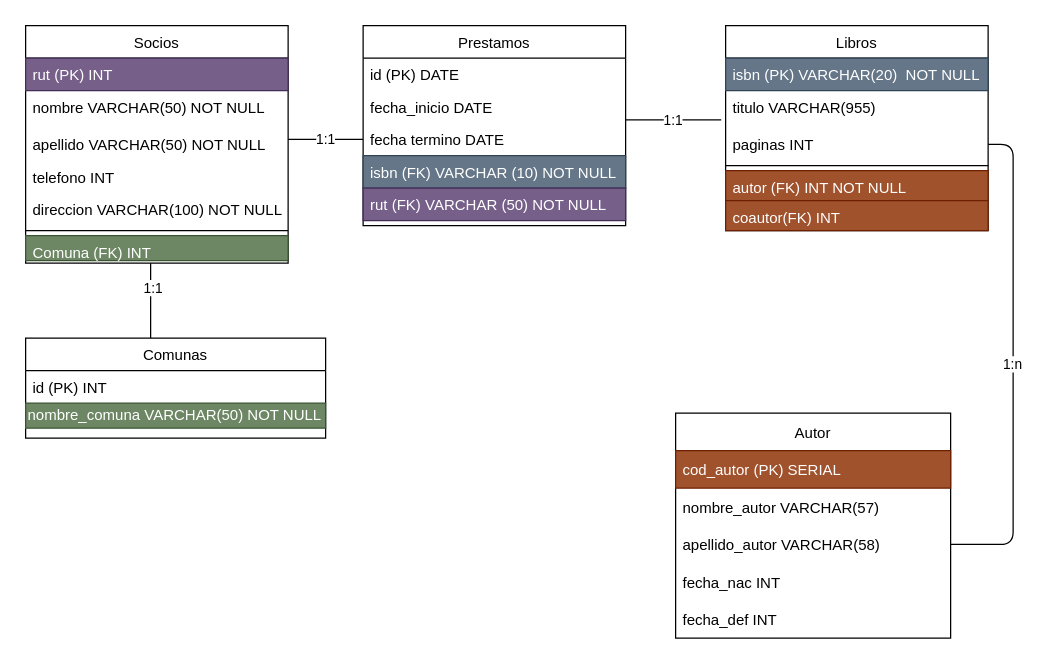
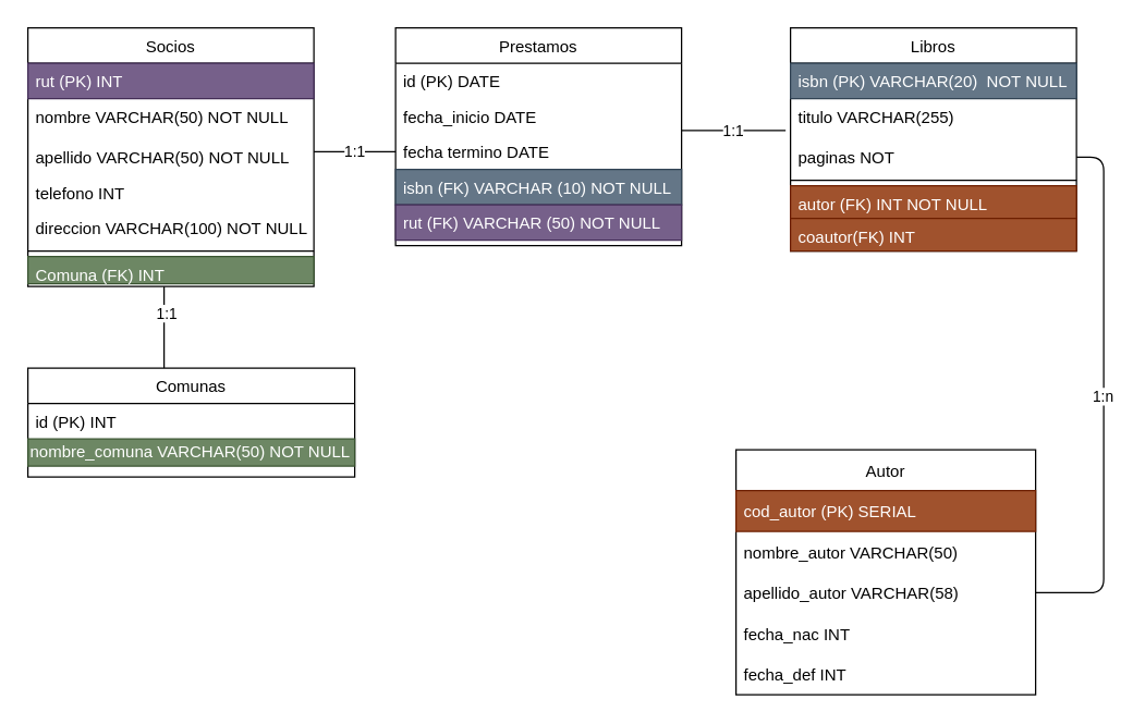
  <mxCell id="0" />
  <mxCell id="1" parent="0" />
  <mxCell id="2" value="Prestamos" style="swimlane;fontStyle=0;align=center;verticalAlign=top;childLayout=stackLayout;horizontal=1;startSize=26;horizontalStack=0;resizeParent=1;resizeLast=0;collapsible=1;marginBottom=0;rounded=0;shadow=0;strokeWidth=1;" parent="1" vertex="1"><mxGeometry x="290" y="20" width="210" height="160" as="geometry"><mxRectangle x="230" y="140" width="160" height="26" as="alternateBounds" /></mxGeometry></mxCell>
  <mxCell id="3" value="id (PK) DATE" style="text;align=left;verticalAlign=top;spacingLeft=4;spacingRight=4;overflow=hidden;rotatable=0;points=[[0,0.5],[1,0.5]];portConstraint=eastwest;" parent="2" vertex="1"><mxGeometry y="26" width="210" height="26" as="geometry" /></mxCell>
  <mxCell id="4" value="fecha_inicio DATE" style="text;align=left;verticalAlign=top;spacingLeft=4;spacingRight=4;overflow=hidden;rotatable=0;points=[[0,0.5],[1,0.5]];portConstraint=eastwest;rounded=0;shadow=0;html=0;" parent="2" vertex="1"><mxGeometry y="52" width="210" height="26" as="geometry" /></mxCell>
  <mxCell id="5" value="fecha termino DATE" style="text;align=left;verticalAlign=top;spacingLeft=4;spacingRight=4;overflow=hidden;rotatable=0;points=[[0,0.5],[1,0.5]];portConstraint=eastwest;rounded=0;shadow=0;html=0;strokeColor=none;" parent="2" vertex="1"><mxGeometry y="78" width="210" height="26" as="geometry" /></mxCell>
  <mxCell id="6" value="" style="endArrow=none;html=1;strokeColor=default;endFill=0;exitX=1;exitY=0.346;exitDx=0;exitDy=0;exitPerimeter=0;" parent="2" source="26" edge="1"><mxGeometry relative="1" as="geometry"><mxPoint x="-50" y="90.5" as="sourcePoint" /><mxPoint y="91" as="targetPoint" /></mxGeometry></mxCell>
  <mxCell id="7" value="1:1" style="edgeLabel;resizable=0;html=1;align=center;verticalAlign=middle;strokeColor=default;fillColor=none;" parent="6" connectable="0" vertex="1"><mxGeometry relative="1" as="geometry" /></mxCell>
  <mxCell id="8" value="isbn (FK) VARCHAR (10) NOT NULL" style="text;align=left;verticalAlign=top;spacingLeft=4;spacingRight=4;overflow=hidden;rotatable=0;points=[[0,0.5],[1,0.5]];portConstraint=eastwest;rounded=0;shadow=0;html=0;strokeColor=#314354;fillColor=#647687;fontColor=#ffffff;" parent="2" vertex="1"><mxGeometry y="104" width="210" height="26" as="geometry" /></mxCell>
  <mxCell id="9" value="rut (FK) VARCHAR (50) NOT NULL" style="text;align=left;verticalAlign=top;spacingLeft=4;spacingRight=4;overflow=hidden;rotatable=0;points=[[0,0.5],[1,0.5]];portConstraint=eastwest;rounded=0;shadow=0;html=0;strokeColor=#432D57;fillColor=#76608a;fontColor=#ffffff;" parent="2" vertex="1"><mxGeometry y="130" width="210" height="26" as="geometry" /></mxCell>
  <mxCell id="10" value="Libros" style="swimlane;fontStyle=0;align=center;verticalAlign=top;childLayout=stackLayout;horizontal=1;startSize=26;horizontalStack=0;resizeParent=1;resizeLast=0;collapsible=1;marginBottom=0;rounded=0;shadow=0;strokeWidth=1;" parent="1" vertex="1"><mxGeometry x="580" y="20" width="210" height="164" as="geometry"><mxRectangle x="550" y="140" width="160" height="26" as="alternateBounds" /></mxGeometry></mxCell>
  <mxCell id="11" value="isbn (PK) VARCHAR(20)  NOT NULL" style="text;align=left;verticalAlign=top;spacingLeft=4;spacingRight=4;overflow=hidden;rotatable=0;points=[[0,0.5],[1,0.5]];portConstraint=eastwest;strokeColor=#314354;fillColor=#647687;fontColor=#ffffff;" parent="10" vertex="1"><mxGeometry y="26" width="210" height="26" as="geometry" /></mxCell>
- <mxCell id="12" value="titulo VARCHAR(955)" style="text;align=left;verticalAlign=top;spacingLeft=4;spacingRight=4;overflow=hidden;rotatable=0;points=[[0,0.5],[1,0.5]];portConstraint=eastwest;" parent="10" vertex="1"><mxGeometry y="52" width="210" height="30" as="geometry" /></mxCell>
- <mxCell id="13" value="paginas INT" style="text;align=left;verticalAlign=top;spacingLeft=4;spacingRight=4;overflow=hidden;rotatable=0;points=[[0,0.5],[1,0.5]];portConstraint=eastwest;rounded=0;shadow=0;html=0;" parent="10" vertex="1"><mxGeometry y="82" width="210" height="26" as="geometry" /></mxCell>
+ <mxCell id="12" value="titulo VARCHAR(255)" style="text;align=left;verticalAlign=top;spacingLeft=4;spacingRight=4;overflow=hidden;rotatable=0;points=[[0,0.5],[1,0.5]];portConstraint=eastwest;" parent="10" vertex="1"><mxGeometry y="52" width="210" height="30" as="geometry" /></mxCell>
+ <mxCell id="13" value="paginas NOT" style="text;align=left;verticalAlign=top;spacingLeft=4;spacingRight=4;overflow=hidden;rotatable=0;points=[[0,0.5],[1,0.5]];portConstraint=eastwest;rounded=0;shadow=0;html=0;" parent="10" vertex="1"><mxGeometry y="82" width="210" height="26" as="geometry" /></mxCell>
  <mxCell id="14" value="" style="line;html=1;strokeWidth=1;align=left;verticalAlign=middle;spacingTop=-1;spacingLeft=3;spacingRight=3;rotatable=0;labelPosition=right;points=[];portConstraint=eastwest;" parent="10" vertex="1"><mxGeometry y="108" width="210" height="8" as="geometry" /></mxCell>
  <mxCell id="15" value="autor (FK) INT NOT NULL" style="text;align=left;verticalAlign=top;spacingLeft=4;spacingRight=4;overflow=hidden;rotatable=0;points=[[0,0.5],[1,0.5]];portConstraint=eastwest;fillColor=#a0522d;fontColor=#ffffff;strokeColor=#6D1F00;" parent="10" vertex="1"><mxGeometry y="116" width="210" height="24" as="geometry" /></mxCell>
  <mxCell id="16" value="coautor(FK) INT" style="text;align=left;verticalAlign=top;spacingLeft=4;spacingRight=4;overflow=hidden;rotatable=0;points=[[0,0.5],[1,0.5]];portConstraint=eastwest;fillColor=#a0522d;fontColor=#ffffff;strokeColor=#6D1F00;" parent="10" vertex="1"><mxGeometry y="140" width="210" height="24" as="geometry" /></mxCell>
  <mxCell id="17" value="Autor" style="swimlane;fontStyle=0;childLayout=stackLayout;horizontal=1;startSize=30;horizontalStack=0;resizeParent=1;resizeParentMax=0;resizeLast=0;collapsible=1;marginBottom=0;" parent="1" vertex="1"><mxGeometry x="540" y="330" width="220" height="180" as="geometry" /></mxCell>
  <mxCell id="18" value="cod_autor (PK) SERIAL" style="text;strokeColor=#6D1F00;fillColor=#a0522d;align=left;verticalAlign=middle;spacingLeft=4;spacingRight=4;overflow=hidden;points=[[0,0.5],[1,0.5]];portConstraint=eastwest;rotatable=0;fontColor=#ffffff;" parent="17" vertex="1"><mxGeometry y="30" width="220" height="30" as="geometry" /></mxCell>
- <mxCell id="19" value="nombre_autor VARCHAR(57)" style="text;strokeColor=none;fillColor=none;align=left;verticalAlign=middle;spacingLeft=4;spacingRight=4;overflow=hidden;points=[[0,0.5],[1,0.5]];portConstraint=eastwest;rotatable=0;" parent="17" vertex="1"><mxGeometry y="60" width="220" height="30" as="geometry" /></mxCell>
+ <mxCell id="19" value="nombre_autor VARCHAR(50)" style="text;strokeColor=none;fillColor=none;align=left;verticalAlign=middle;spacingLeft=4;spacingRight=4;overflow=hidden;points=[[0,0.5],[1,0.5]];portConstraint=eastwest;rotatable=0;" parent="17" vertex="1"><mxGeometry y="60" width="220" height="30" as="geometry" /></mxCell>
  <mxCell id="20" value="apellido_autor VARCHAR(58)" style="text;strokeColor=none;fillColor=none;align=left;verticalAlign=middle;spacingLeft=4;spacingRight=4;overflow=hidden;points=[[0,0.5],[1,0.5]];portConstraint=eastwest;rotatable=0;" parent="17" vertex="1"><mxGeometry y="90" width="220" height="30" as="geometry" /></mxCell>
  <mxCell id="21" value="fecha_nac INT" style="text;strokeColor=none;fillColor=none;align=left;verticalAlign=middle;spacingLeft=4;spacingRight=4;overflow=hidden;points=[[0,0.5],[1,0.5]];portConstraint=eastwest;rotatable=0;" parent="17" vertex="1"><mxGeometry y="120" width="220" height="30" as="geometry" /></mxCell>
  <mxCell id="22" value="fecha_def INT" style="text;strokeColor=none;fillColor=none;align=left;verticalAlign=middle;spacingLeft=4;spacingRight=4;overflow=hidden;points=[[0,0.5],[1,0.5]];portConstraint=eastwest;rotatable=0;" parent="17" vertex="1"><mxGeometry y="150" width="220" height="30" as="geometry" /></mxCell>
  <mxCell id="23" value="Socios" style="swimlane;fontStyle=0;align=center;verticalAlign=top;childLayout=stackLayout;horizontal=1;startSize=26;horizontalStack=0;resizeParent=1;resizeLast=0;collapsible=1;marginBottom=0;rounded=0;shadow=0;strokeWidth=1;" parent="1" vertex="1"><mxGeometry x="20" y="20" width="210" height="190" as="geometry"><mxRectangle x="550" y="140" width="160" height="26" as="alternateBounds" /></mxGeometry></mxCell>
  <mxCell id="24" value="rut (PK) INT" style="text;align=left;verticalAlign=top;spacingLeft=4;spacingRight=4;overflow=hidden;rotatable=0;points=[[0,0.5],[1,0.5]];portConstraint=eastwest;strokeColor=#432D57;fillColor=#76608a;fontColor=#ffffff;" parent="23" vertex="1"><mxGeometry y="26" width="210" height="26" as="geometry" /></mxCell>
  <mxCell id="25" value="nombre VARCHAR(50) NOT NULL" style="text;align=left;verticalAlign=top;spacingLeft=4;spacingRight=4;overflow=hidden;rotatable=0;points=[[0,0.5],[1,0.5]];portConstraint=eastwest;" parent="23" vertex="1"><mxGeometry y="52" width="210" height="30" as="geometry" /></mxCell>
  <mxCell id="26" value="apellido VARCHAR(50) NOT NULL" style="text;align=left;verticalAlign=top;spacingLeft=4;spacingRight=4;overflow=hidden;rotatable=0;points=[[0,0.5],[1,0.5]];portConstraint=eastwest;rounded=0;shadow=0;html=0;" parent="23" vertex="1"><mxGeometry y="82" width="210" height="26" as="geometry" /></mxCell>
  <mxCell id="27" value="telefono INT" style="text;align=left;verticalAlign=top;spacingLeft=4;spacingRight=4;overflow=hidden;rotatable=0;points=[[0,0.5],[1,0.5]];portConstraint=eastwest;rounded=0;shadow=0;html=0;" parent="23" vertex="1"><mxGeometry y="108" width="210" height="26" as="geometry" /></mxCell>
  <mxCell id="28" value="direccion VARCHAR(100) NOT NULL" style="text;align=left;verticalAlign=top;spacingLeft=4;spacingRight=4;overflow=hidden;rotatable=0;points=[[0,0.5],[1,0.5]];portConstraint=eastwest;rounded=0;shadow=0;html=0;" parent="23" vertex="1"><mxGeometry y="134" width="210" height="26" as="geometry" /></mxCell>
  <mxCell id="29" value="" style="line;html=1;strokeWidth=1;align=left;verticalAlign=middle;spacingTop=-1;spacingLeft=3;spacingRight=3;rotatable=0;labelPosition=right;points=[];portConstraint=eastwest;strokeColor=default;" parent="23" vertex="1"><mxGeometry y="160" width="210" height="8" as="geometry" /></mxCell>
  <mxCell id="30" value="Comuna (FK) INT" style="text;align=left;verticalAlign=top;spacingLeft=4;spacingRight=4;overflow=hidden;rotatable=0;points=[[0,0.5],[1,0.5]];portConstraint=eastwest;fillColor=#6d8764;fontColor=#ffffff;strokeColor=#3A5431;" parent="23" vertex="1"><mxGeometry y="168" width="210" height="20" as="geometry" /></mxCell>
  <mxCell id="31" style="edgeStyle=none;html=1;exitX=0.5;exitY=0;exitDx=0;exitDy=0;endArrow=none;endFill=0;strokeColor=default;" parent="1" edge="1"><mxGeometry relative="1" as="geometry"><mxPoint x="120" y="210" as="targetPoint" /><mxPoint x="120" y="270" as="sourcePoint" /></mxGeometry></mxCell>
  <mxCell id="32" value="1:1" style="edgeLabel;html=1;align=center;verticalAlign=middle;resizable=0;points=[];" parent="31" vertex="1" connectable="0"><mxGeometry x="0.367" y="-1" relative="1" as="geometry"><mxPoint as="offset" /></mxGeometry></mxCell>
  <mxCell id="33" value="" style="endArrow=none;html=1;endFill=0;entryX=-0.017;entryY=-0.256;entryDx=0;entryDy=0;entryPerimeter=0;exitX=1;exitY=0.898;exitDx=0;exitDy=0;exitPerimeter=0;" parent="1" source="4" target="13" edge="1"><mxGeometry relative="1" as="geometry"><mxPoint x="500" y="108" as="sourcePoint" /><mxPoint x="460" y="111" as="targetPoint" /></mxGeometry></mxCell>
  <mxCell id="34" value="1:1" style="edgeLabel;resizable=0;html=1;align=center;verticalAlign=middle;strokeColor=default;fillColor=none;" parent="33" connectable="0" vertex="1"><mxGeometry relative="1" as="geometry" /></mxCell>
  <mxCell id="35" value="" style="endArrow=none;html=1;entryX=1;entryY=0.5;entryDx=0;entryDy=0;endFill=0;exitX=1;exitY=0.5;exitDx=0;exitDy=0;" parent="1" source="13" target="20" edge="1"><mxGeometry relative="1" as="geometry"><mxPoint x="740" y="110" as="sourcePoint" /><mxPoint x="790" y="110.5" as="targetPoint" /><Array as="points"><mxPoint x="810" y="115" /><mxPoint x="810" y="435" /></Array></mxGeometry></mxCell>
  <mxCell id="36" value="1:n&amp;nbsp;" style="edgeLabel;resizable=0;html=1;align=center;verticalAlign=middle;strokeColor=default;fillColor=none;" parent="35" connectable="0" vertex="1"><mxGeometry relative="1" as="geometry" /></mxCell>
  <mxCell id="37" value="Comunas" style="swimlane;fontStyle=0;align=center;verticalAlign=top;childLayout=stackLayout;horizontal=1;startSize=26;horizontalStack=0;resizeParent=1;resizeLast=0;collapsible=1;marginBottom=0;rounded=0;shadow=0;strokeWidth=1;" parent="1" vertex="1"><mxGeometry x="20" y="270" width="240" height="80" as="geometry"><mxRectangle x="230" y="140" width="160" height="26" as="alternateBounds" /></mxGeometry></mxCell>
  <mxCell id="38" value="id (PK) INT" style="text;align=left;verticalAlign=top;spacingLeft=4;spacingRight=4;overflow=hidden;rotatable=0;points=[[0,0.5],[1,0.5]];portConstraint=eastwest;" parent="37" vertex="1"><mxGeometry y="26" width="240" height="26" as="geometry" /></mxCell>
  <mxCell id="39" value="nombre_comuna VARCHAR(50) NOT NULL" style="text;html=1;align=left;verticalAlign=middle;resizable=0;points=[];autosize=1;strokeColor=#3A5431;fillColor=#6d8764;fontColor=#ffffff;" parent="37" vertex="1"><mxGeometry y="52" width="240" height="20" as="geometry" /></mxCell>
